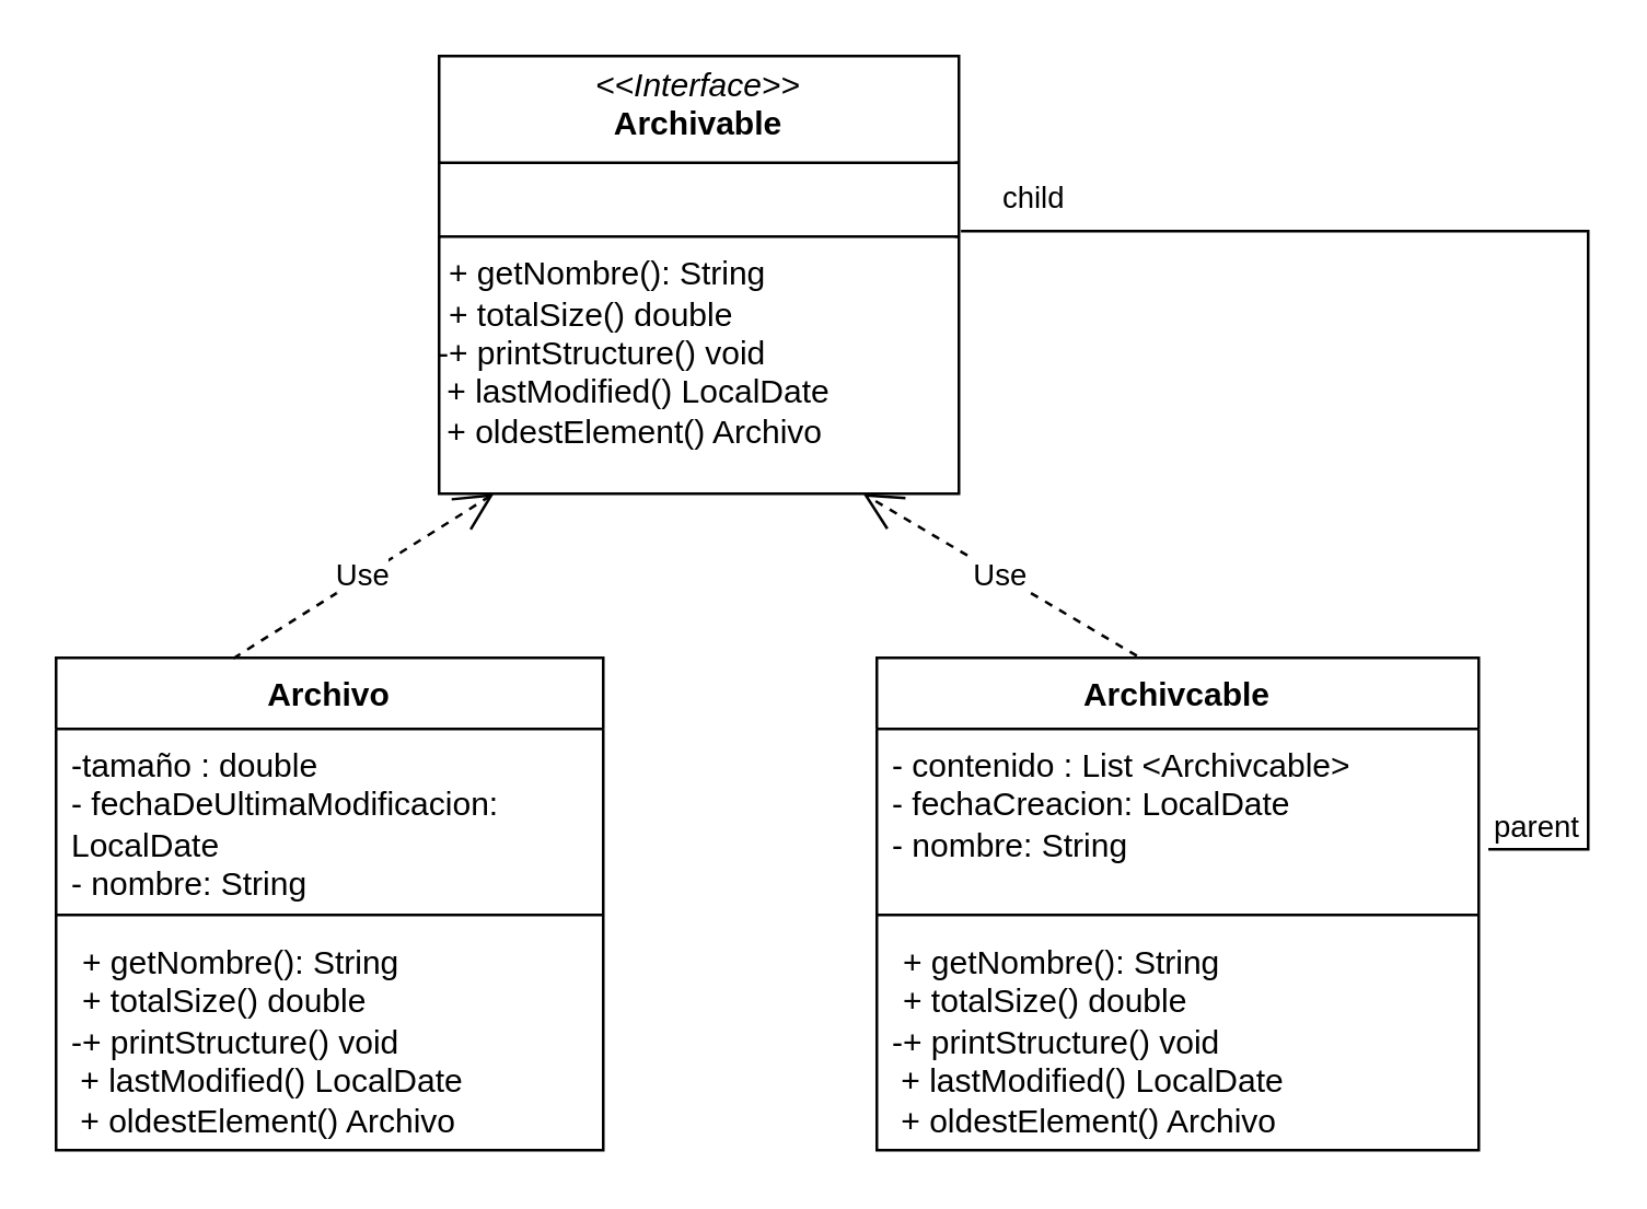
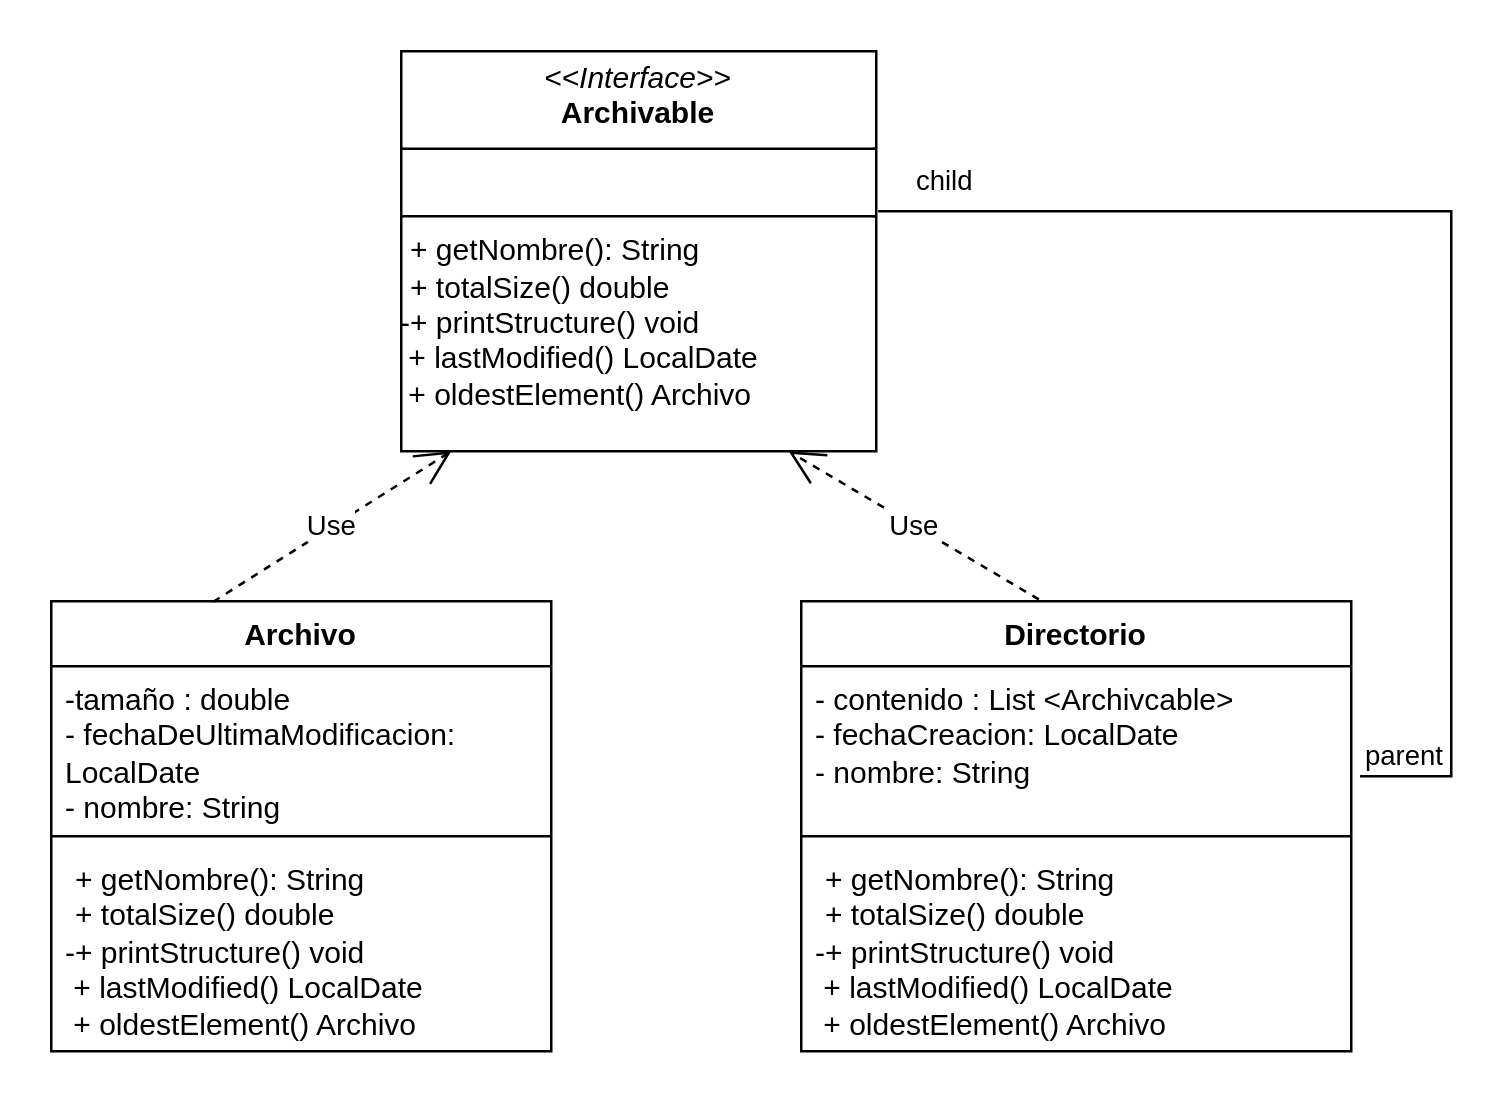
  <mxCell id="0" />
  <mxCell id="1" parent="0" />
  <mxCell id="2" value="Archivo" style="swimlane;fontStyle=1;align=center;verticalAlign=top;childLayout=stackLayout;horizontal=1;startSize=26;horizontalStack=0;resizeParent=1;resizeParentMax=0;resizeLast=0;collapsible=1;marginBottom=0;whiteSpace=wrap;html=1;" vertex="1" parent="1"><mxGeometry x="20" y="240" width="200" height="180" as="geometry" /></mxCell>
  <mxCell id="3" value="&lt;div&gt;-tamaño : double&lt;/div&gt;&lt;div&gt;- fechaDeUltimaModificacion: LocalDate&lt;/div&gt;&lt;div&gt;- nombre: String&lt;/div&gt;" style="text;strokeColor=none;fillColor=none;align=left;verticalAlign=top;spacingLeft=4;spacingRight=4;overflow=hidden;rotatable=0;points=[[0,0.5],[1,0.5]];portConstraint=eastwest;whiteSpace=wrap;html=1;" vertex="1" parent="2"><mxGeometry y="26" width="200" height="64" as="geometry" /></mxCell>
  <mxCell id="4" value="" style="line;strokeWidth=1;fillColor=none;align=left;verticalAlign=middle;spacingTop=-1;spacingLeft=3;spacingRight=3;rotatable=0;labelPosition=right;points=[];portConstraint=eastwest;strokeColor=inherit;" vertex="1" parent="2"><mxGeometry y="90" width="200" height="8" as="geometry" /></mxCell>
  <mxCell id="5" value="&lt;p style=&quot;margin: 0px 0px 0px 4px;&quot;&gt;+ getNombre(): String&amp;nbsp;&lt;/p&gt;&lt;p style=&quot;margin: 0px 0px 0px 4px;&quot;&gt;&lt;span style=&quot;background-color: transparent; color: light-dark(rgb(0, 0, 0), rgb(255, 255, 255));&quot;&gt;+&amp;nbsp;&lt;/span&gt;&lt;span style=&quot;background-color: transparent; color: light-dark(rgb(0, 0, 0), rgb(255, 255, 255));&quot;&gt;totalSize()&amp;nbsp;&lt;/span&gt;&lt;span style=&quot;background-color: transparent; color: light-dark(rgb(0, 0, 0), rgb(255, 255, 255));&quot;&gt;double&lt;/span&gt;&lt;span style=&quot;background-color: transparent; color: light-dark(rgb(0, 0, 0), rgb(255, 255, 255));&quot;&gt;&amp;nbsp;&lt;/span&gt;&lt;/p&gt;&lt;div&gt;-+ printStructure() void&lt;/div&gt;&lt;div&gt;&amp;nbsp;+ lastModified() LocalDate&lt;/div&gt;&lt;div&gt;&amp;nbsp;+ oldestElement() Archivo&lt;/div&gt;" style="text;strokeColor=none;fillColor=none;align=left;verticalAlign=top;spacingLeft=4;spacingRight=4;overflow=hidden;rotatable=0;points=[[0,0.5],[1,0.5]];portConstraint=eastwest;whiteSpace=wrap;html=1;" vertex="1" parent="2"><mxGeometry y="98" width="200" height="82" as="geometry" /></mxCell>
- <mxCell id="6" value="Archivcable" style="swimlane;fontStyle=1;align=center;verticalAlign=top;childLayout=stackLayout;horizontal=1;startSize=26;horizontalStack=0;resizeParent=1;resizeParentMax=0;resizeLast=0;collapsible=1;marginBottom=0;whiteSpace=wrap;html=1;" vertex="1" parent="1"><mxGeometry x="320" y="240" width="220" height="180" as="geometry" /></mxCell>
+ <mxCell id="6" value="Directorio" style="swimlane;fontStyle=1;align=center;verticalAlign=top;childLayout=stackLayout;horizontal=1;startSize=26;horizontalStack=0;resizeParent=1;resizeParentMax=0;resizeLast=0;collapsible=1;marginBottom=0;whiteSpace=wrap;html=1;" vertex="1" parent="1"><mxGeometry x="320" y="240" width="220" height="180" as="geometry" /></mxCell>
  <mxCell id="7" value="&lt;div&gt;- contenido : List &amp;lt;Archivcable&amp;gt;&lt;/div&gt;&lt;div&gt;- fechaCreacion: LocalDate&lt;/div&gt;&lt;div&gt;- nombre: String&lt;/div&gt;" style="text;strokeColor=none;fillColor=none;align=left;verticalAlign=top;spacingLeft=4;spacingRight=4;overflow=hidden;rotatable=0;points=[[0,0.5],[1,0.5]];portConstraint=eastwest;whiteSpace=wrap;html=1;" vertex="1" parent="6"><mxGeometry y="26" width="220" height="64" as="geometry" /></mxCell>
  <mxCell id="8" value="" style="line;strokeWidth=1;fillColor=none;align=left;verticalAlign=middle;spacingTop=-1;spacingLeft=3;spacingRight=3;rotatable=0;labelPosition=right;points=[];portConstraint=eastwest;strokeColor=inherit;" vertex="1" parent="6"><mxGeometry y="90" width="220" height="8" as="geometry" /></mxCell>
  <mxCell id="9" value="&lt;p style=&quot;margin: 0px 0px 0px 4px;&quot;&gt;+ getNombre(): String&amp;nbsp;&lt;/p&gt;&lt;p style=&quot;margin: 0px 0px 0px 4px;&quot;&gt;&lt;span style=&quot;background-color: transparent; color: light-dark(rgb(0, 0, 0), rgb(255, 255, 255));&quot;&gt;+&amp;nbsp;&lt;/span&gt;&lt;span style=&quot;background-color: transparent; color: light-dark(rgb(0, 0, 0), rgb(255, 255, 255));&quot;&gt;totalSize()&amp;nbsp;&lt;/span&gt;&lt;span style=&quot;background-color: transparent; color: light-dark(rgb(0, 0, 0), rgb(255, 255, 255));&quot;&gt;double&lt;/span&gt;&lt;span style=&quot;background-color: transparent; color: light-dark(rgb(0, 0, 0), rgb(255, 255, 255));&quot;&gt;&amp;nbsp;&lt;/span&gt;&lt;/p&gt;&lt;div&gt;-+ printStructure() void&lt;/div&gt;&lt;div&gt;&amp;nbsp;+ lastModified() LocalDate&lt;/div&gt;&lt;div&gt;&amp;nbsp;+ oldestElement() Archivo&lt;/div&gt;" style="text;strokeColor=none;fillColor=none;align=left;verticalAlign=top;spacingLeft=4;spacingRight=4;overflow=hidden;rotatable=0;points=[[0,0.5],[1,0.5]];portConstraint=eastwest;whiteSpace=wrap;html=1;" vertex="1" parent="6"><mxGeometry y="98" width="220" height="82" as="geometry" /></mxCell>
  <mxCell id="10" value="&lt;p style=&quot;margin:0px;margin-top:4px;text-align:center;&quot;&gt;&lt;i&gt;&amp;lt;&amp;lt;Interface&amp;gt;&amp;gt;&lt;/i&gt;&lt;br&gt;&lt;b&gt;Archivable&lt;/b&gt;&lt;/p&gt;&lt;hr size=&quot;1&quot; style=&quot;border-style:solid;&quot;&gt;&lt;p style=&quot;margin:0px;margin-left:4px;&quot;&gt;&lt;br&gt;&lt;/p&gt;&lt;hr size=&quot;1&quot; style=&quot;border-style:solid;&quot;&gt;&lt;p style=&quot;margin:0px;margin-left:4px;&quot;&gt;+ getNombre(): String&amp;nbsp;&lt;/p&gt;&lt;p style=&quot;margin:0px;margin-left:4px;&quot;&gt;&lt;span style=&quot;background-color: transparent; color: light-dark(rgb(0, 0, 0), rgb(255, 255, 255));&quot;&gt;+&amp;nbsp;&lt;/span&gt;&lt;span style=&quot;background-color: transparent; color: light-dark(rgb(0, 0, 0), rgb(255, 255, 255));&quot;&gt;totalSize()&amp;nbsp;&lt;/span&gt;&lt;span style=&quot;background-color: transparent; color: light-dark(rgb(0, 0, 0), rgb(255, 255, 255));&quot;&gt;double&lt;/span&gt;&lt;span style=&quot;background-color: transparent; color: light-dark(rgb(0, 0, 0), rgb(255, 255, 255));&quot;&gt;&amp;nbsp;&lt;/span&gt;&lt;/p&gt;&lt;div&gt;-+ printStructure() void&lt;/div&gt;&lt;div&gt;&amp;nbsp;+ lastModified() LocalDate&lt;/div&gt;&lt;div&gt;&amp;nbsp;+ oldestElement() Archivo&lt;/div&gt;&lt;p style=&quot;margin:0px;margin-left:4px;&quot;&gt;&lt;br&gt;&lt;/p&gt;" style="verticalAlign=top;align=left;overflow=fill;html=1;whiteSpace=wrap;" vertex="1" parent="1"><mxGeometry x="160" y="20" width="190" height="160" as="geometry" /></mxCell>
  <mxCell id="11" value="Use" style="endArrow=open;endSize=12;dashed=1;html=1;rounded=0;exitX=0.324;exitY=0.001;exitDx=0;exitDy=0;exitPerimeter=0;" edge="1" parent="1" source="2"><mxGeometry width="160" relative="1" as="geometry"><mxPoint x="20" y="180" as="sourcePoint" /><mxPoint x="180" y="180" as="targetPoint" /></mxGeometry></mxCell>
  <mxCell id="12" value="Use" style="endArrow=open;endSize=12;dashed=1;html=1;rounded=0;exitX=0.432;exitY=-0.004;exitDx=0;exitDy=0;exitPerimeter=0;" edge="1" parent="1" source="6"><mxGeometry width="160" relative="1" as="geometry"><mxPoint x="220" y="240" as="sourcePoint" /><mxPoint x="315" y="180" as="targetPoint" /></mxGeometry></mxCell>
  <mxCell id="13" value="" style="endArrow=none;html=1;edgeStyle=orthogonalEdgeStyle;rounded=0;exitX=1.016;exitY=0.687;exitDx=0;exitDy=0;exitPerimeter=0;entryX=1.004;entryY=0.4;entryDx=0;entryDy=0;entryPerimeter=0;" edge="1" parent="1" source="7" target="10"><mxGeometry relative="1" as="geometry"><mxPoint x="280" y="210" as="sourcePoint" /><mxPoint x="440" y="210" as="targetPoint" /><Array as="points"><mxPoint x="580" y="310" /><mxPoint x="580" y="84" /></Array></mxGeometry></mxCell>
  <mxCell id="14" value="parent" style="edgeLabel;resizable=0;html=1;align=left;verticalAlign=bottom;" connectable="0" vertex="1" parent="13"><mxGeometry x="-1" relative="1" as="geometry" /></mxCell>
  <mxCell id="15" value="child" style="edgeLabel;resizable=0;html=1;align=right;verticalAlign=bottom;" connectable="0" vertex="1" parent="13"><mxGeometry x="1" relative="1" as="geometry"><mxPoint x="39" y="-4" as="offset" /></mxGeometry></mxCell>
